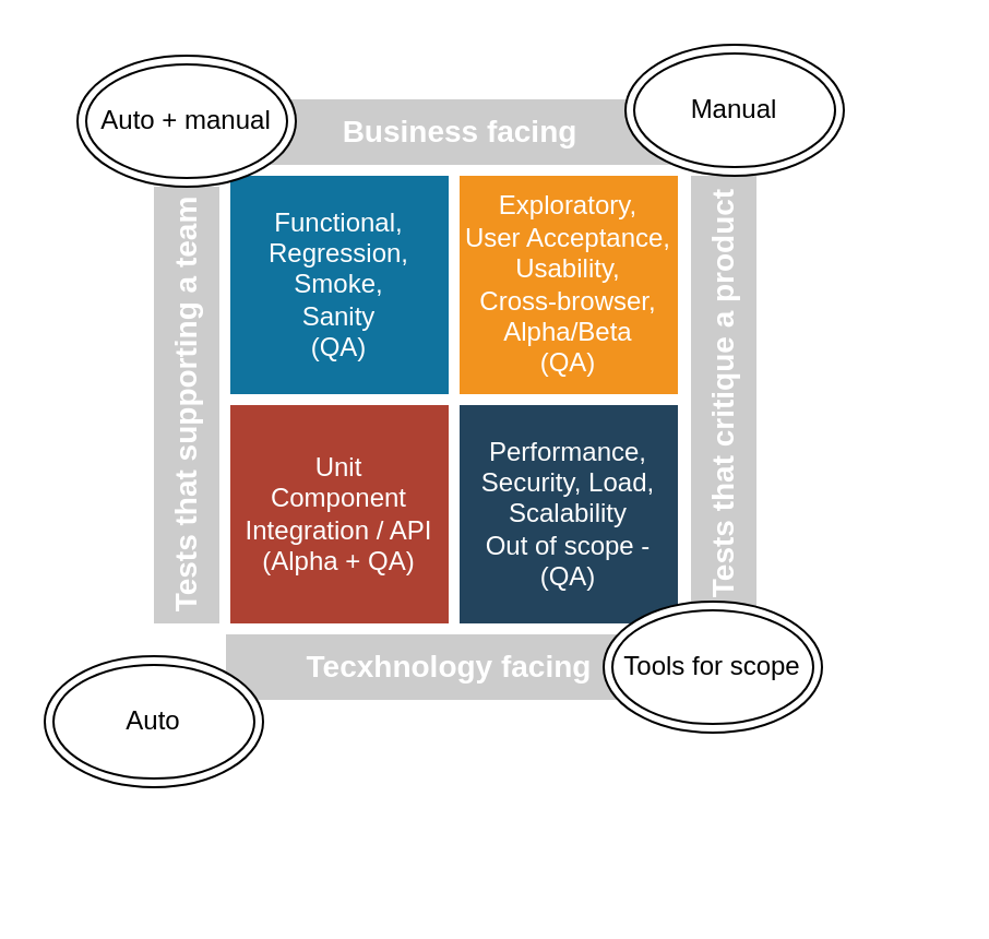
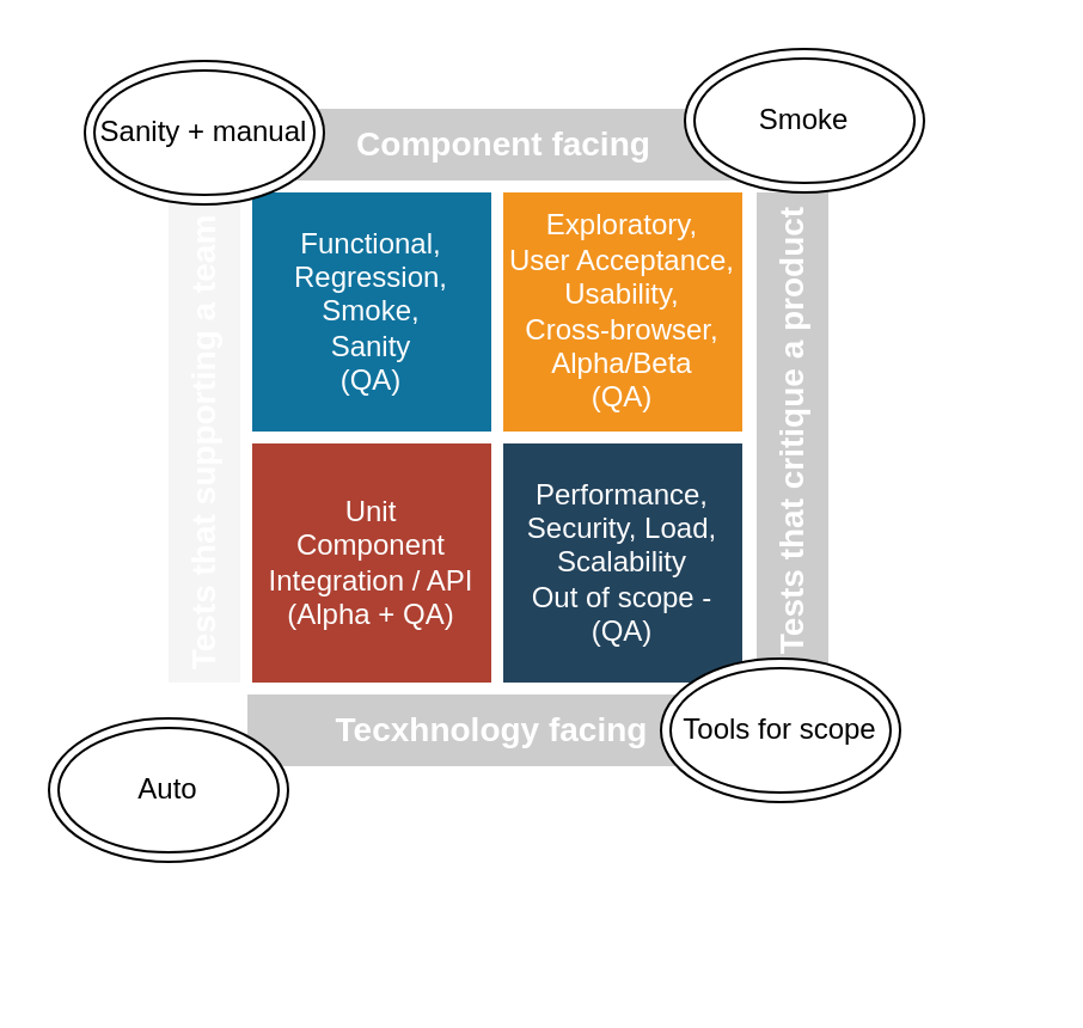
  <mxCell id="0" />
  <mxCell id="1" parent="0" />
  <mxCell id="2" value="Functional,&lt;div&gt;Regression,&lt;/div&gt;&lt;div&gt;Smoke,&lt;/div&gt;&lt;div&gt;Sanity&lt;/div&gt;&lt;div&gt;(QA)&lt;/div&gt;" style="html=1;fillColor=#10739E;strokeColor=none;shadow=0;fontSize=12;fontColor=#FFFFFF;align=center;fontStyle=0;whiteSpace=wrap;rounded=0;" vertex="1" parent="1"><mxGeometry x="105" y="80" width="100" height="100" as="geometry" /></mxCell>
  <mxCell id="3" value="Exploratory,&lt;div&gt;User Acceptance,&lt;/div&gt;&lt;div&gt;Usability,&lt;/div&gt;&lt;div&gt;Cross-browser,&lt;/div&gt;&lt;div&gt;Alpha/Beta&lt;/div&gt;&lt;div&gt;(QA)&lt;/div&gt;" style="html=1;fillColor=#F2931E;strokeColor=none;shadow=0;fontSize=12;fontColor=#FFFFFF;align=center;fontStyle=0;whiteSpace=wrap;rounded=0;" vertex="1" parent="1"><mxGeometry x="210" y="80" width="100" height="100" as="geometry" /></mxCell>
  <mxCell id="4" value="Unit&lt;div&gt;Component&lt;/div&gt;&lt;div&gt;Integration / API&lt;/div&gt;&lt;div&gt;(Alpha + QA)&lt;/div&gt;" style="html=1;fillColor=#AE4132;strokeColor=none;shadow=0;fontSize=12;fontColor=#FFFFFF;align=center;fontStyle=0;whiteSpace=wrap;rounded=0;" vertex="1" parent="1"><mxGeometry x="105" y="185" width="100" height="100" as="geometry" /></mxCell>
  <mxCell id="5" value="Performance,&lt;div&gt;Security, Load,&lt;/div&gt;&lt;div&gt;Scalability&lt;/div&gt;&lt;div&gt;Out of scope - (QA)&lt;/div&gt;" style="html=1;fillColor=#23445D;strokeColor=none;shadow=0;fontSize=12;fontColor=#FFFFFF;align=center;fontStyle=0;whiteSpace=wrap;rounded=0;" vertex="1" parent="1"><mxGeometry x="210" y="185" width="100" height="100" as="geometry" /></mxCell>
  <mxCell id="6" value="Tecxhnology facing" style="html=1;fillColor=#CCCCCC;strokeColor=none;shadow=0;fontSize=14;fontColor=#FFFFFF;align=center;fontStyle=1;whiteSpace=wrap;horizontal=0;rounded=0;rotation=90;" vertex="1" parent="1"><mxGeometry x="190.5" y="202.5" width="30" height="205" as="geometry" /></mxCell>
- <mxCell id="7" value="Tests that supporting a team" style="html=1;fillColor=#CCCCCC;strokeColor=none;shadow=0;fontSize=14;fontColor=#FFFFFF;align=center;fontStyle=1;whiteSpace=wrap;horizontal=0;rounded=0;" vertex="1" parent="1"><mxGeometry x="70" y="85" width="30" height="200" as="geometry" /></mxCell>
- <mxCell id="8" value="Business facing" style="html=1;fillColor=#CCCCCC;strokeColor=none;shadow=0;fontSize=14;fontColor=#FFFFFF;align=center;fontStyle=1;whiteSpace=wrap;rounded=0;" vertex="1" parent="1"><mxGeometry x="105" y="45" width="211" height="30" as="geometry" /></mxCell>
+ <mxCell id="7" value="Tests that supporting a team" style="html=1;fillColor=#f5f5f5;strokeColor=none;shadow=0;fontSize=14;fontColor=#FFFFFF;align=center;fontStyle=1;whiteSpace=wrap;horizontal=0;rounded=0;" vertex="1" parent="1"><mxGeometry x="70" y="85" width="30" height="200" as="geometry" /></mxCell>
+ <mxCell id="8" value="Component facing" style="html=1;fillColor=#CCCCCC;strokeColor=none;shadow=0;fontSize=14;fontColor=#FFFFFF;align=center;fontStyle=1;whiteSpace=wrap;rounded=0;" vertex="1" parent="1"><mxGeometry x="105" y="45" width="211" height="30" as="geometry" /></mxCell>
  <mxCell id="9" value="Tests that critique a product" style="html=1;fillColor=#CCCCCC;strokeColor=none;shadow=0;fontSize=14;fontColor=#FFFFFF;align=center;fontStyle=1;whiteSpace=wrap;rounded=0;rotation=-90;" vertex="1" parent="1"><mxGeometry x="231" y="165" width="200" height="30" as="geometry" /></mxCell>
- <mxCell id="10" value="Auto + manual" style="ellipse;shape=doubleEllipse;whiteSpace=wrap;html=1;" vertex="1" parent="1"><mxGeometry x="35" y="25" width="100" height="60" as="geometry" /></mxCell>
+ <mxCell id="10" value="Sanity + manual" style="ellipse;shape=doubleEllipse;whiteSpace=wrap;html=1;" vertex="1" parent="1"><mxGeometry x="35" y="25" width="100" height="60" as="geometry" /></mxCell>
  <mxCell id="11" value="Auto" style="ellipse;shape=doubleEllipse;whiteSpace=wrap;html=1;" vertex="1" parent="1"><mxGeometry x="20" y="300" width="100" height="60" as="geometry" /></mxCell>
- <mxCell id="12" value="Manual" style="ellipse;shape=doubleEllipse;whiteSpace=wrap;html=1;" vertex="1" parent="1"><mxGeometry x="286" y="20" width="100" height="60" as="geometry" /></mxCell>
+ <mxCell id="12" value="Smoke" style="ellipse;shape=doubleEllipse;whiteSpace=wrap;html=1;" vertex="1" parent="1"><mxGeometry x="286" y="20" width="100" height="60" as="geometry" /></mxCell>
  <mxCell id="13" value="Tools for scope" style="ellipse;shape=doubleEllipse;whiteSpace=wrap;html=1;" vertex="1" parent="1"><mxGeometry x="276" y="275" width="100" height="60" as="geometry" /></mxCell>
